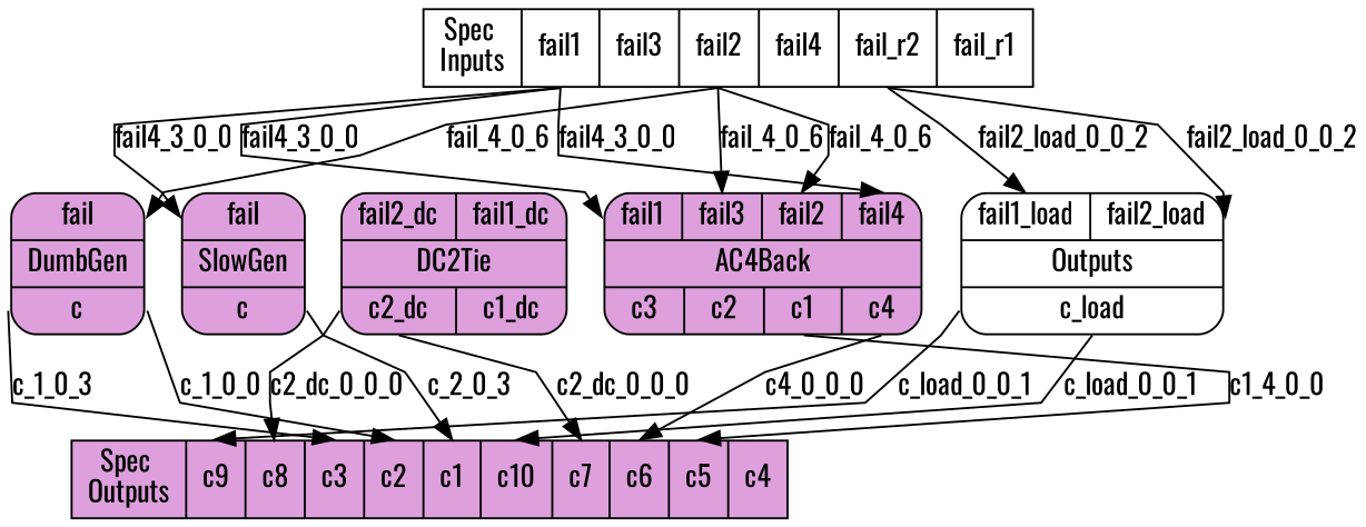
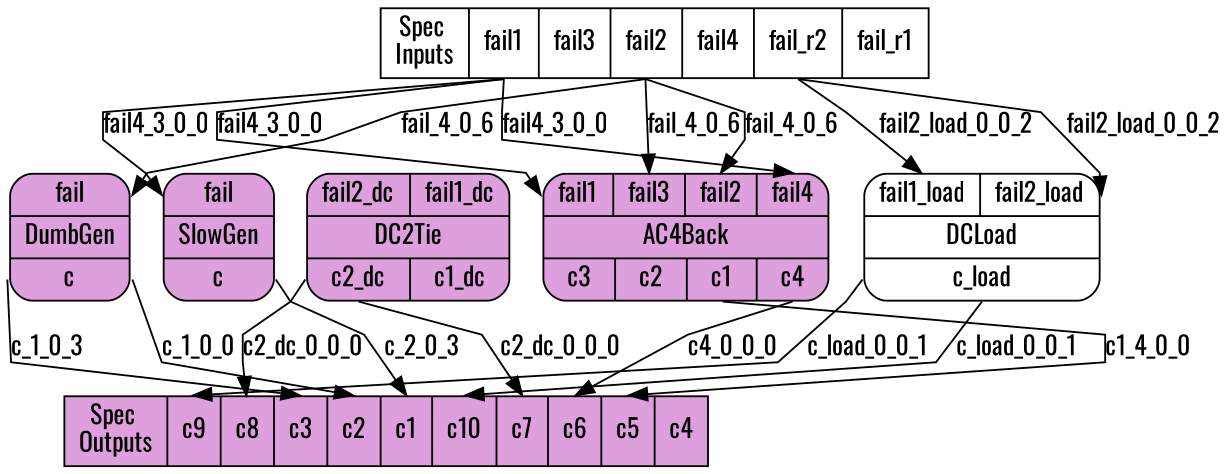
  digraph {
    compound=true
    fontname=Oswald
    labeljust=center
    labelloc=b
    rankdir=TB
    splines=polyline
    node [fillcolor=plum fontname=Oswald shape=Mrecord style=filled]
    edge [fontname=Oswald headport=fail tailport=fail2]
    n1 [fillcolor=white label="Spec \nInputs|<fail1> fail1|<fail3> fail3|<fail2> fail2|<fail4> fail4|<fail_r2> fail_r2|<fail_r1> fail_r1" rank=source shape=record]
    n2 [label="{{<fail> fail}|DumbGen|{<c> c}}"]
    n3 [label="{{<fail> fail}|SlowGen|{<c> c}}"]
    n4 [label="{{<fail1> fail1|<fail3> fail3|<fail2> fail2|<fail4> fail4}|AC4Back|{<c3> c3|<c2> c2|<c1> c1|<c4> c4}}"]
-   n5 [fillcolor=white label="{{<fail1_load> fail1_load|<fail2_load> fail2_load}|Outputs|{<c_load> c_load}}"]
+   n5 [fillcolor=white label="{{<fail1_load> fail1_load|<fail2_load> fail2_load}|DCLoad|{<c_load> c_load}}"]
    n6 [label="Spec \nOutputs|<c9> c9|<c8> c8|<c3> c3|<c2> c2|<c1> c1|<c10> c10|<c7> c7|<c6> c6|<c5> c5|<c4> c4" rank=sink shape=record]
    n7 [label="{{<fail2_dc> fail2_dc|<fail1_dc> fail1_dc}|DC2Tie|{<c2_dc> c2_dc|<c1_dc> c1_dc}}"]
    n1 -> n2 [label=fail_4_0_6]
    n1 -> n3 [label=fail4_3_0_0 tailport=fail1]
    n1 -> n4 [headport=fail1 label=fail4_3_0_0 tailport=fail1]
    n1 -> n4 [headport=fail4 label=fail4_3_0_0 tailport=fail1]
    n1 -> n4 [headport=fail3 label=fail_4_0_6]
    n1 -> n4 [headport=fail2 label=fail_4_0_6]
    n1 -> n5 [headport=fail1_load label=fail2_load_0_0_2 tailport=fail_r2]
    n1 -> n5 [headport=fail2_load label=fail2_load_0_0_2 tailport=fail_r2]
    n2 -> n6 [headport=c3 label=c_1_0_3 tailport=c]
    n2 -> n6 [headport=c2 label=c_1_0_0 tailport=c]
    n3 -> n6 [headport=c1 label=c_2_0_3 tailport=c]
    n4 -> n6 [headport=c5 label=c1_4_0_0 tailport=c1]
    n4 -> n6 [headport=c6 label=c4_0_0_0 tailport=c4]
    n5 -> n6 [headport=c9 label=c_load_0_0_1 tailport=c_load]
    n5 -> n6 [headport=c10 label=c_load_0_0_1 tailport=c_load]
    n7 -> n6 [headport=c8 label=c2_dc_0_0_0 tailport=c2_dc]
    n7 -> n6 [headport=c7 label=c2_dc_0_0_0 tailport=c2_dc]
  }
